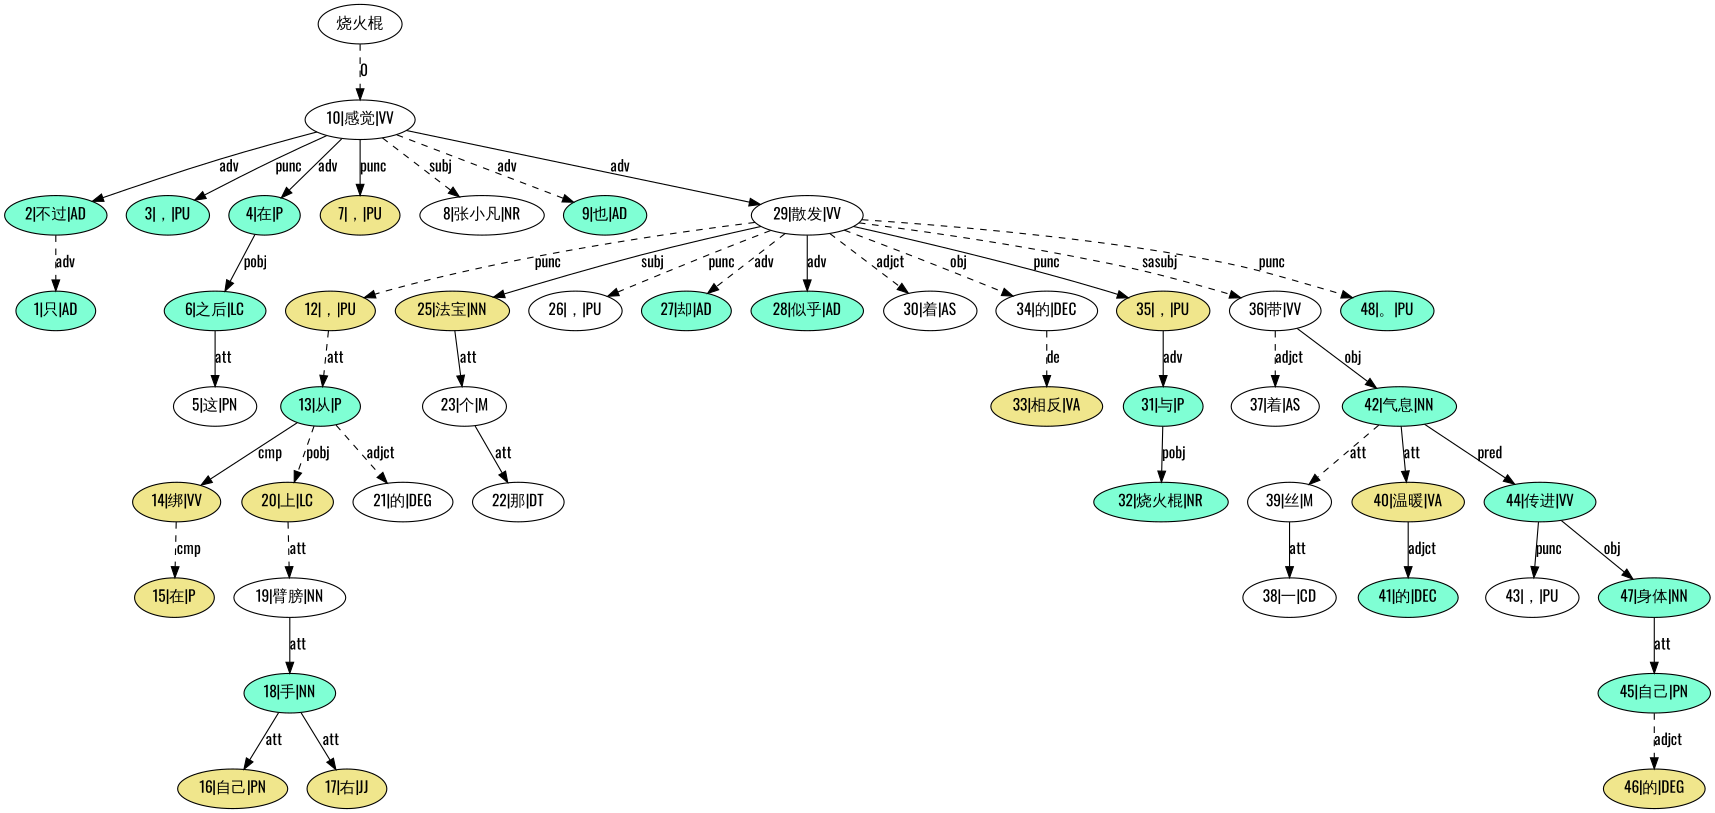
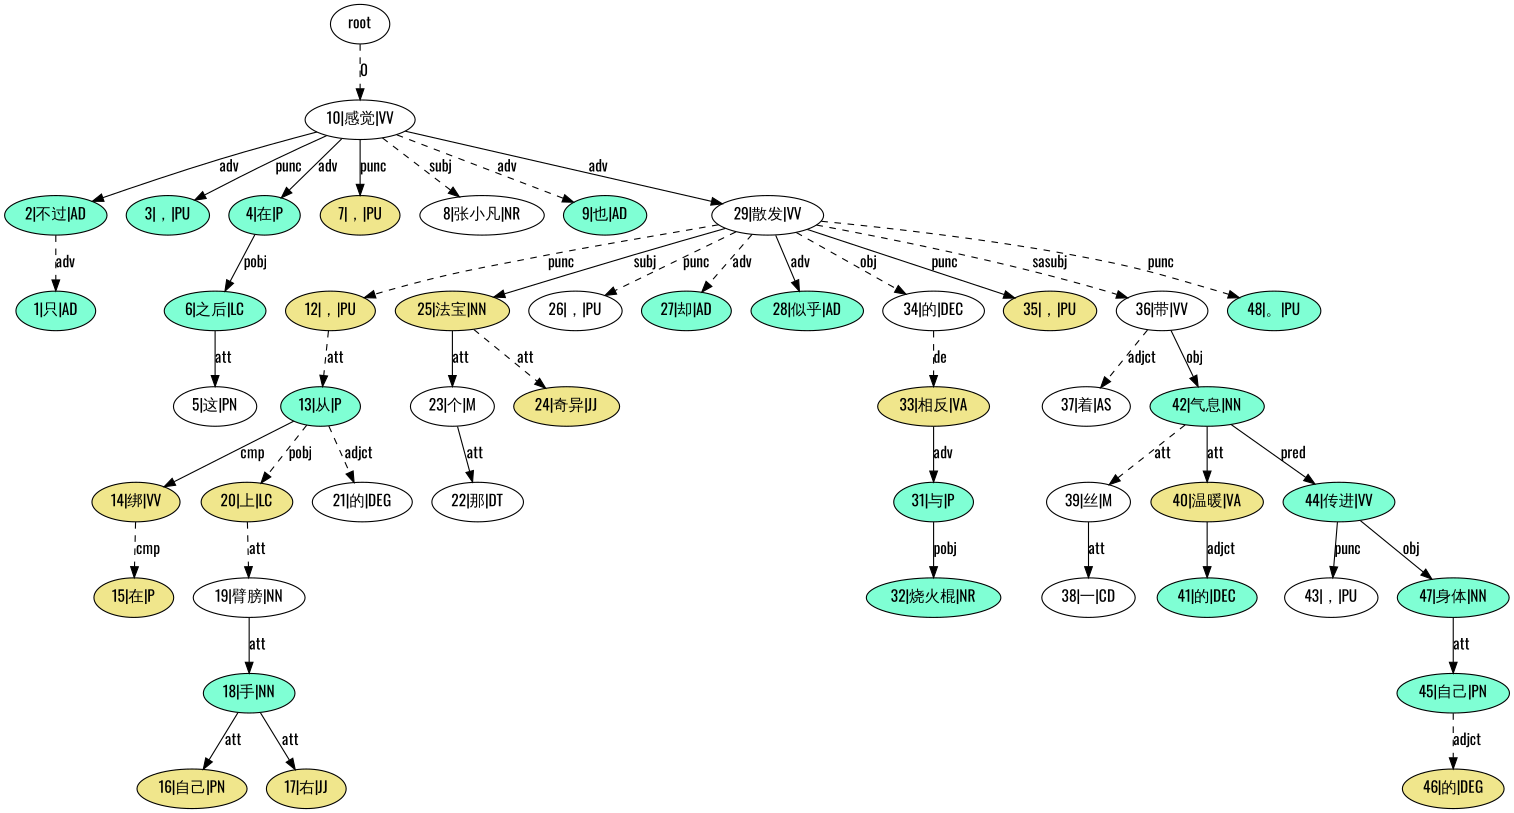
  digraph {
    fontname=Oswald
    node [fillcolor=aquamarine fontname=Oswald style=filled]
    edge [fontname=Oswald style=solid]
    "2|不过|AD"
    "10|感觉|VV" [fillcolor=white]
    "3|，|PU"
    "4|在|P"
    "7|，|PU" [fillcolor=khaki]
    "8|张小凡|NR" [fillcolor=white]
    "9|也|AD"
    "29|散发|VV" [fillcolor=white]
-   root [fillcolor=white label="烧火棍"]
+   root [fillcolor=white]
    "1|只|AD"
    "6|之后|LC"
    "5|这|PN" [fillcolor=white]
    "12|，|PU" [fillcolor=khaki]
    "25|法宝|NN" [fillcolor=khaki]
    "26|，|PU" [fillcolor=white]
    "27|却|AD"
    "28|似乎|AD"
-   "30|着|AS" [fillcolor=white]
    "34|的|DEC" [fillcolor=white]
    "35|，|PU" [fillcolor=khaki]
    "36|带|VV" [fillcolor=white]
    "48|。|PU"
    "13|从|P"
    "14|绑|VV" [fillcolor=khaki]
    "20|上|LC" [fillcolor=khaki]
    "21|的|DEG" [fillcolor=white]
    "15|在|P" [fillcolor=khaki]
    "19|臂膀|NN" [fillcolor=white]
    "16|自己|PN" [fillcolor=khaki]
    "17|右|JJ" [fillcolor=khaki]
    "18|手|NN"
    "23|个|M" [fillcolor=white]
    "22|那|DT" [fillcolor=white]
+   "24|奇异|JJ" [fillcolor=khaki]
    "33|相反|VA" [fillcolor=khaki]
    "37|着|AS" [fillcolor=white]
    "42|气息|NN"
    "31|与|P"
    "32|烧火棍|NR"
    "39|丝|M" [fillcolor=white]
    "40|温暖|VA" [fillcolor=khaki]
    "44|传进|VV"
    "38|一|CD" [fillcolor=white]
    "41|的|DEC"
    "43|，|PU" [fillcolor=white]
    "47|身体|NN"
    "45|自己|PN"
    "46|的|DEG" [fillcolor=khaki]
    "2|不过|AD" -> "1|只|AD" [label=adv style=dashed]
    "10|感觉|VV" -> "2|不过|AD" [label=adv]
    "10|感觉|VV" -> "3|，|PU" [label=punc]
    "10|感觉|VV" -> "4|在|P" [label=adv]
    "10|感觉|VV" -> "7|，|PU" [label=punc]
    "10|感觉|VV" -> "8|张小凡|NR" [label=subj style=dashed]
    "10|感觉|VV" -> "9|也|AD" [label=adv style=dashed]
    "10|感觉|VV" -> "29|散发|VV" [label=adv]
    "4|在|P" -> "6|之后|LC" [label=pobj]
    "29|散发|VV" -> "12|，|PU" [label=punc style=dashed]
    "29|散发|VV" -> "25|法宝|NN" [label=subj]
    "29|散发|VV" -> "26|，|PU" [label=punc style=dashed]
    "29|散发|VV" -> "27|却|AD" [label=adv style=dashed]
    "29|散发|VV" -> "28|似乎|AD" [label=adv]
-   "29|散发|VV" -> "30|着|AS" [label=adjct style=dashed]
    "29|散发|VV" -> "34|的|DEC" [label=obj style=dashed]
    "29|散发|VV" -> "35|，|PU" [label=punc]
    "29|散发|VV" -> "36|带|VV" [label=sasubj style=dashed]
    "29|散发|VV" -> "48|。|PU" [label=punc style=dashed]
    root -> "10|感觉|VV" [label=0 style=dashed]
    "6|之后|LC" -> "5|这|PN" [label=att]
    "12|，|PU" -> "13|从|P" [label=att style=dashed]
    "25|法宝|NN" -> "23|个|M" [label=att]
+   "25|法宝|NN" -> "24|奇异|JJ" [label=att style=dashed]
    "34|的|DEC" -> "33|相反|VA" [label=de style=dashed]
    "36|带|VV" -> "37|着|AS" [label=adjct style=dashed]
    "36|带|VV" -> "42|气息|NN" [label=obj]
    "13|从|P" -> "14|绑|VV" [label=cmp]
    "13|从|P" -> "20|上|LC" [label=pobj style=dashed]
    "13|从|P" -> "21|的|DEG" [label=adjct style=dashed]
    "14|绑|VV" -> "15|在|P" [label=cmp style=dashed]
    "20|上|LC" -> "19|臂膀|NN" [label=att style=dashed]
    "19|臂膀|NN" -> "18|手|NN" [label=att]
    "18|手|NN" -> "16|自己|PN" [label=att]
    "18|手|NN" -> "17|右|JJ" [label=att]
    "23|个|M" -> "22|那|DT" [label=att]
-   "35|，|PU" -> "31|与|P" [label=adv]
+   "33|相反|VA" -> "31|与|P" [label=adv]
    "42|气息|NN" -> "39|丝|M" [label=att style=dashed]
    "42|气息|NN" -> "40|温暖|VA" [label=att]
    "42|气息|NN" -> "44|传进|VV" [label=pred]
    "31|与|P" -> "32|烧火棍|NR" [label=pobj]
    "39|丝|M" -> "38|一|CD" [label=att]
    "40|温暖|VA" -> "41|的|DEC" [label=adjct]
    "44|传进|VV" -> "43|，|PU" [label=punc]
    "44|传进|VV" -> "47|身体|NN" [label=obj]
    "47|身体|NN" -> "45|自己|PN" [label=att]
    "45|自己|PN" -> "46|的|DEG" [label=adjct style=dashed]
  }
